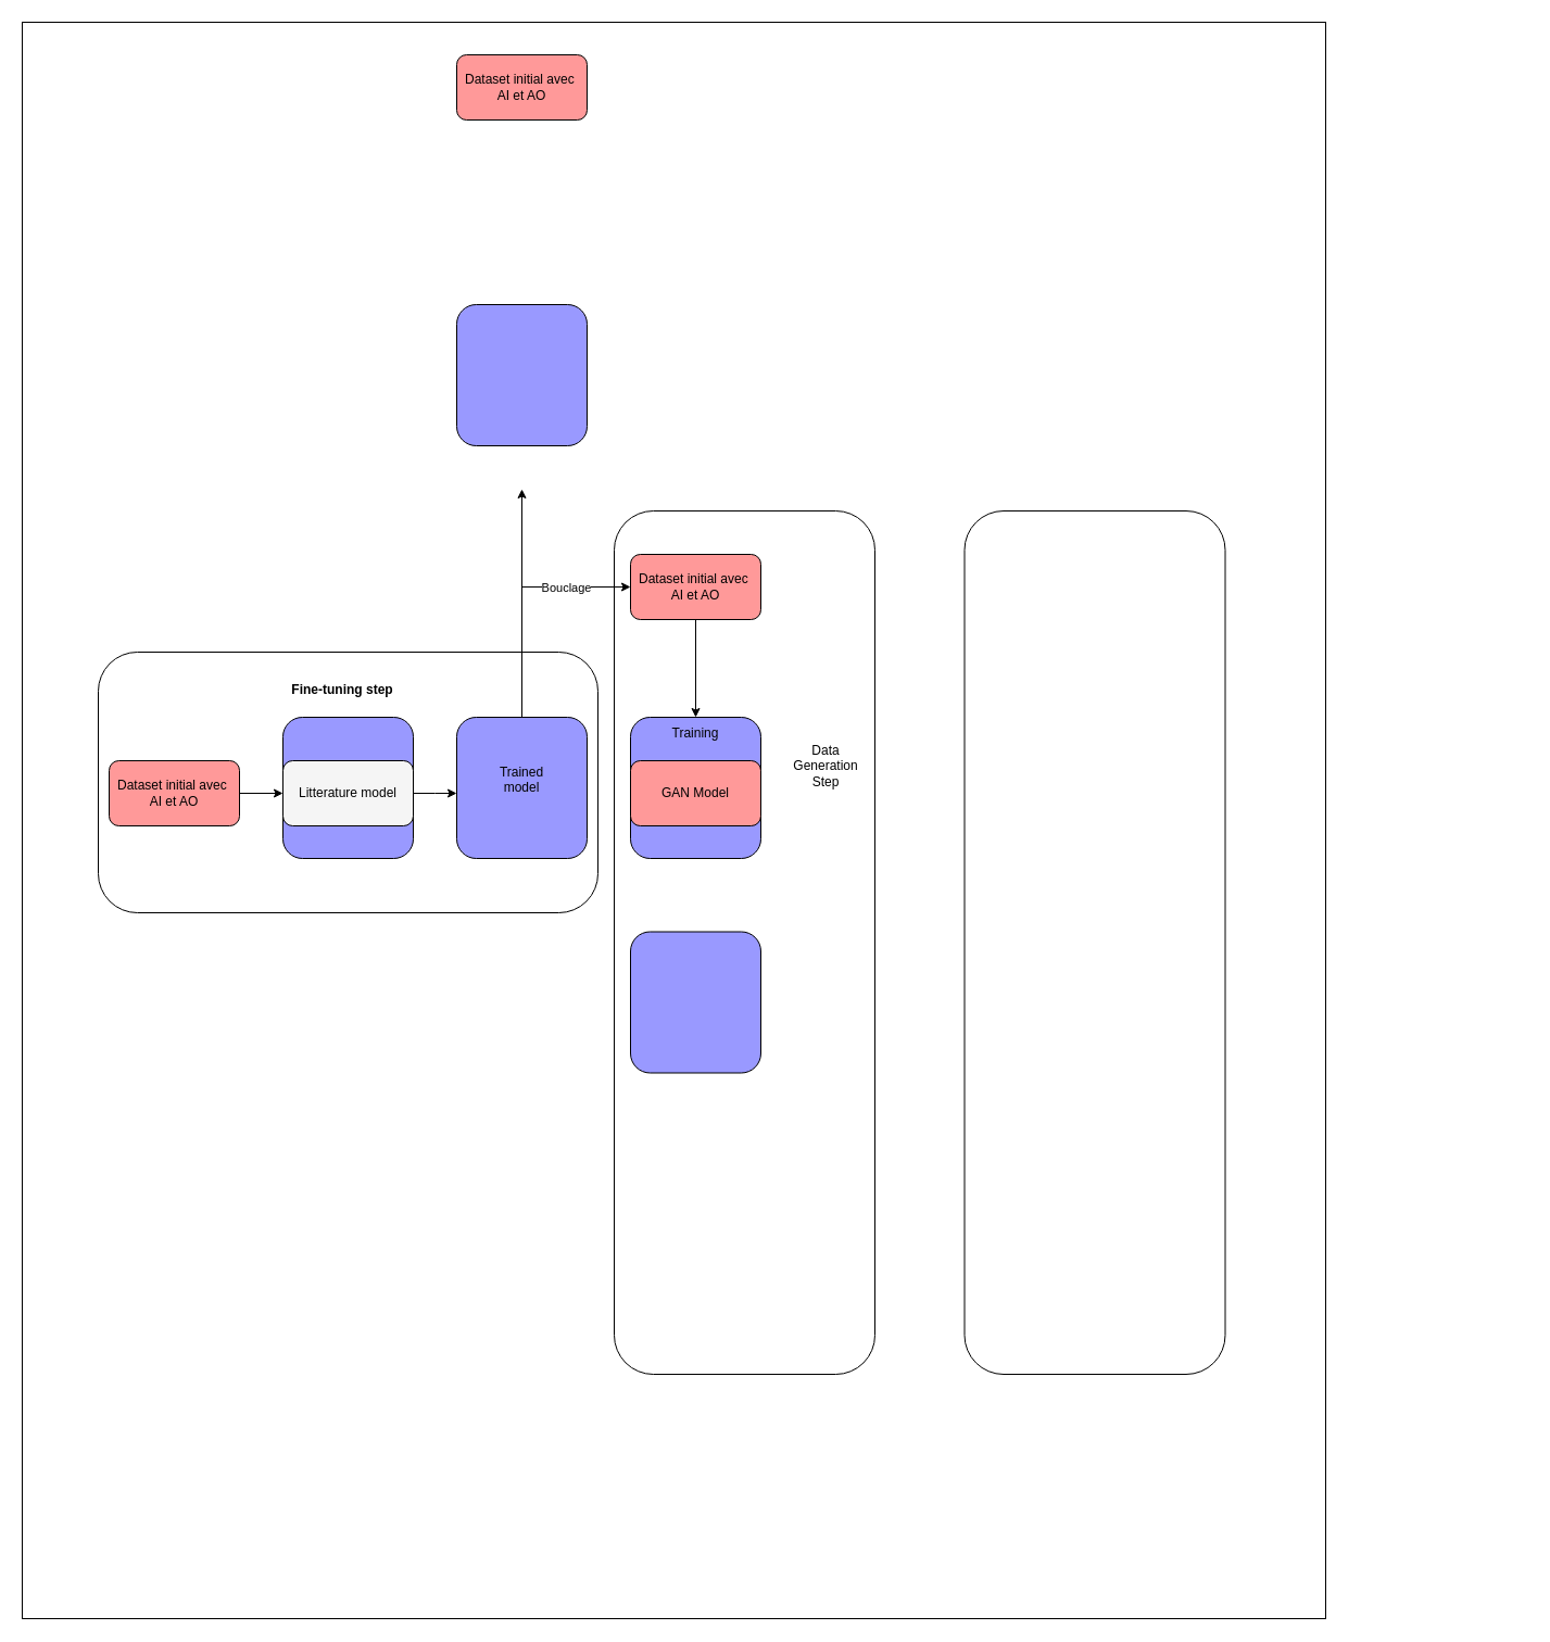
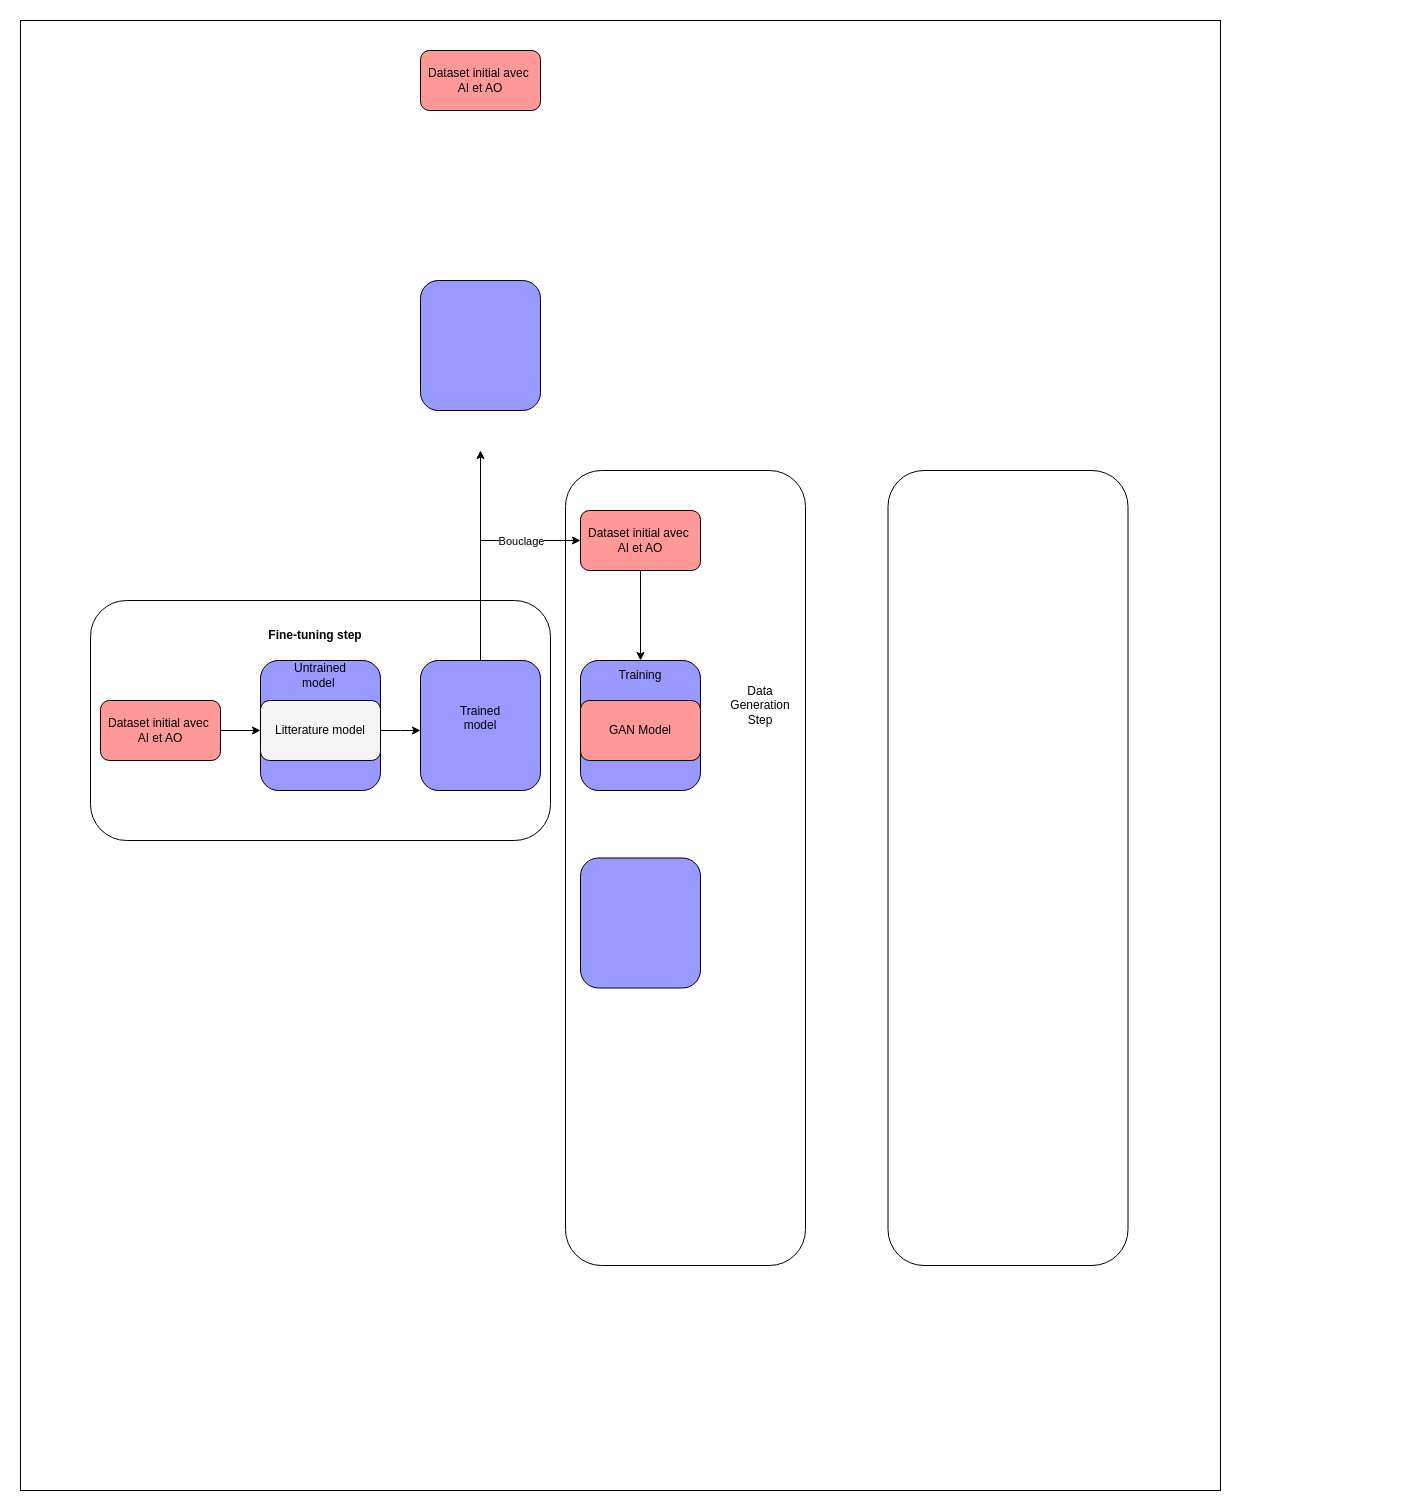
  <mxCell id="0" />
  <mxCell id="1" parent="0" />
  <mxCell id="2" value="" style="whiteSpace=wrap;html=1;fillColor=#FFFFFF;" vertex="1" parent="1"><mxGeometry x="20" y="20" width="1200" height="1470" as="geometry" /></mxCell>
  <mxCell id="3" value="" style="rounded=1;whiteSpace=wrap;html=1;fillColor=#FFFFFF;rotation=90;" vertex="1" parent="1"><mxGeometry x="287.5" y="747.5" width="795" height="240" as="geometry" /></mxCell>
  <mxCell id="4" value="" style="rounded=1;whiteSpace=wrap;html=1;fillColor=#FFFFFF;" vertex="1" parent="1"><mxGeometry x="90" y="600" width="460" height="240" as="geometry" /></mxCell>
  <mxCell id="5" style="edgeStyle=orthogonalEdgeStyle;rounded=0;orthogonalLoop=1;jettySize=auto;html=1;exitX=0.75;exitY=0;exitDx=0;exitDy=0;entryX=0;entryY=0.5;entryDx=0;entryDy=0;" edge="1" parent="1" source="7" target="18"><mxGeometry relative="1" as="geometry"><Array as="points"><mxPoint x="480" y="660" /><mxPoint x="480" y="540" /></Array></mxGeometry></mxCell>
  <mxCell id="6" value="Bouclage" style="edgeLabel;html=1;align=center;verticalAlign=middle;resizable=0;points=[];" vertex="1" connectable="0" parent="5"><mxGeometry x="0.408" y="3" relative="1" as="geometry"><mxPoint x="14" y="3" as="offset" /></mxGeometry></mxCell>
  <mxCell id="7" value="" style="rounded=1;whiteSpace=wrap;html=1;fillColor=#9999FF;" vertex="1" parent="1"><mxGeometry x="420" y="660" width="120" height="130" as="geometry" /></mxCell>
  <mxCell id="8" value="" style="rounded=1;whiteSpace=wrap;html=1;fillColor=#9999FF;" vertex="1" parent="1"><mxGeometry x="580" y="660" width="120" height="130" as="geometry" /></mxCell>
  <mxCell id="9" value="" style="rounded=1;whiteSpace=wrap;html=1;fillColor=#9999FF;" vertex="1" parent="1"><mxGeometry x="260" y="660" width="120" height="130" as="geometry" /></mxCell>
  <mxCell id="10" style="edgeStyle=orthogonalEdgeStyle;rounded=0;orthogonalLoop=1;jettySize=auto;html=1;exitX=1;exitY=0.5;exitDx=0;exitDy=0;entryX=0;entryY=0.5;entryDx=0;entryDy=0;" edge="1" parent="1" source="11" target="13"><mxGeometry relative="1" as="geometry" /></mxCell>
  <mxCell id="11" value="Dataset initial avec&amp;nbsp;&lt;div&gt;AI et AO&lt;/div&gt;" style="rounded=1;whiteSpace=wrap;html=1;fillColor=#FF9999;" vertex="1" parent="1"><mxGeometry x="100" y="700" width="120" height="60" as="geometry" /></mxCell>
  <mxCell id="12" style="edgeStyle=orthogonalEdgeStyle;rounded=0;orthogonalLoop=1;jettySize=auto;html=1;exitX=1;exitY=0.5;exitDx=0;exitDy=0;entryX=0;entryY=0.5;entryDx=0;entryDy=0;" edge="1" parent="1" source="13"><mxGeometry relative="1" as="geometry"><mxPoint x="420" y="730" as="targetPoint" /></mxGeometry></mxCell>
  <mxCell id="13" value="Litterature model" style="rounded=1;whiteSpace=wrap;html=1;fillColor=#f5f5f5;" vertex="1" parent="1"><mxGeometry x="260" y="700" width="120" height="60" as="geometry" /></mxCell>
  <mxCell id="14" value="GAN Model" style="rounded=1;whiteSpace=wrap;html=1;fillColor=#FF9999;" vertex="1" parent="1"><mxGeometry x="580" y="700" width="120" height="60" as="geometry" /></mxCell>
+ <mxCell id="15" value="Untrained model&amp;nbsp;" style="text;html=1;align=center;verticalAlign=middle;whiteSpace=wrap;rounded=0;" vertex="1" parent="1"><mxGeometry x="290" y="660" width="60" height="30" as="geometry" /></mxCell>
  <mxCell id="16" value="Training" style="text;html=1;align=center;verticalAlign=middle;whiteSpace=wrap;rounded=0;" vertex="1" parent="1"><mxGeometry x="610" y="660" width="60" height="30" as="geometry" /></mxCell>
  <mxCell id="17" style="edgeStyle=orthogonalEdgeStyle;rounded=0;orthogonalLoop=1;jettySize=auto;html=1;exitX=0.5;exitY=1;exitDx=0;exitDy=0;entryX=0.5;entryY=0;entryDx=0;entryDy=0;" edge="1" parent="1" source="18" target="16"><mxGeometry relative="1" as="geometry" /></mxCell>
  <mxCell id="18" value="Dataset initial avec&amp;nbsp;&lt;div&gt;AI et AO&lt;/div&gt;" style="rounded=1;whiteSpace=wrap;html=1;fillColor=#FF9999;" vertex="1" parent="1"><mxGeometry x="580" y="510" width="120" height="60" as="geometry" /></mxCell>
  <mxCell id="19" value="Trained model&lt;br&gt;&lt;div&gt;&lt;br&gt;&lt;/div&gt;" style="text;html=1;align=center;verticalAlign=middle;whiteSpace=wrap;rounded=0;" vertex="1" parent="1"><mxGeometry x="450" y="710" width="60" height="30" as="geometry" /></mxCell>
  <mxCell id="20" value="" style="endArrow=classic;html=1;rounded=0;" edge="1" parent="1"><mxGeometry width="50" height="50" relative="1" as="geometry"><mxPoint x="480" y="660" as="sourcePoint" /><mxPoint x="480" as="targetPoint" y="450" /></mxGeometry></mxCell>
  <mxCell id="21" value="&lt;b&gt;Fine-tuning step&lt;/b&gt;" style="text;html=1;align=center;verticalAlign=middle;whiteSpace=wrap;rounded=0;" vertex="1" parent="1"><mxGeometry x="225" y="620" width="180" height="30" as="geometry" /></mxCell>
  <mxCell id="22" value="Data Generation Step" style="text;html=1;align=center;verticalAlign=middle;whiteSpace=wrap;rounded=0;" vertex="1" parent="1"><mxGeometry x="730" y="690" width="60" height="30" as="geometry" /></mxCell>
  <mxCell id="23" value="" style="rounded=1;whiteSpace=wrap;html=1;fillColor=#9999FF;" vertex="1" parent="1"><mxGeometry x="580" y="857.5" width="120" height="130" as="geometry" /></mxCell>
  <mxCell id="24" value="" style="rounded=1;whiteSpace=wrap;html=1;fillColor=#9999FF;" vertex="1" parent="1"><mxGeometry x="420" y="280" width="120" height="130" as="geometry" /></mxCell>
  <mxCell id="25" value="Dataset initial avec&amp;nbsp;&lt;div&gt;AI et AO&lt;/div&gt;" style="rounded=1;whiteSpace=wrap;html=1;fillColor=#FF9999;" vertex="1" parent="1"><mxGeometry x="420" y="50" width="120" height="60" as="geometry" /></mxCell>
  <mxCell id="26" value="" style="rounded=1;whiteSpace=wrap;html=1;fillColor=#FFFFFF;rotation=90;" vertex="1" parent="1"><mxGeometry x="610" y="747.5" width="795" height="240" as="geometry" /></mxCell>
